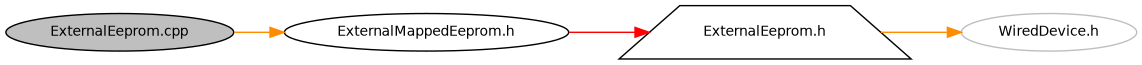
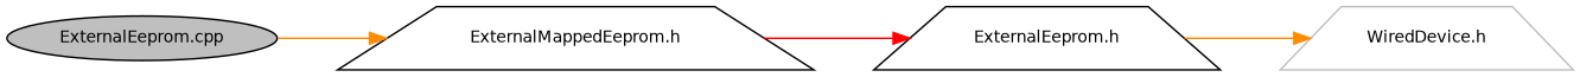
  digraph {
    rankdir=LR
    node [color=black fillcolor=white fontname=Helvetica fontsize=10 shape=ellipse style=filled]
    edge [color=darkorange fontname=Helvetica fontsize=10 labelfontname=Helvetica labelfontsize=10 style=solid]
    n1 [fillcolor=grey75 fontcolor=black height=0.2 label="ExternalEeprom.cpp" width=0.4]
-   n2 [height=0.2 label="ExternalMappedEeprom.h" width=0.4]
+   n2 [height=0.2 label="ExternalMappedEeprom.h" shape=trapezium width=0.4]
    n3 [height=0.2 label="ExternalEeprom.h" shape=trapezium width=0.4]
-   n4 [color=grey75 height=0.2 label="WiredDevice.h" width=0.4]
+   n4 [color=grey75 height=0.2 label="WiredDevice.h" shape=trapezium width=0.4]
    n1 -> n2
    n2 -> n3 [color=red]
    n3 -> n4
  }
